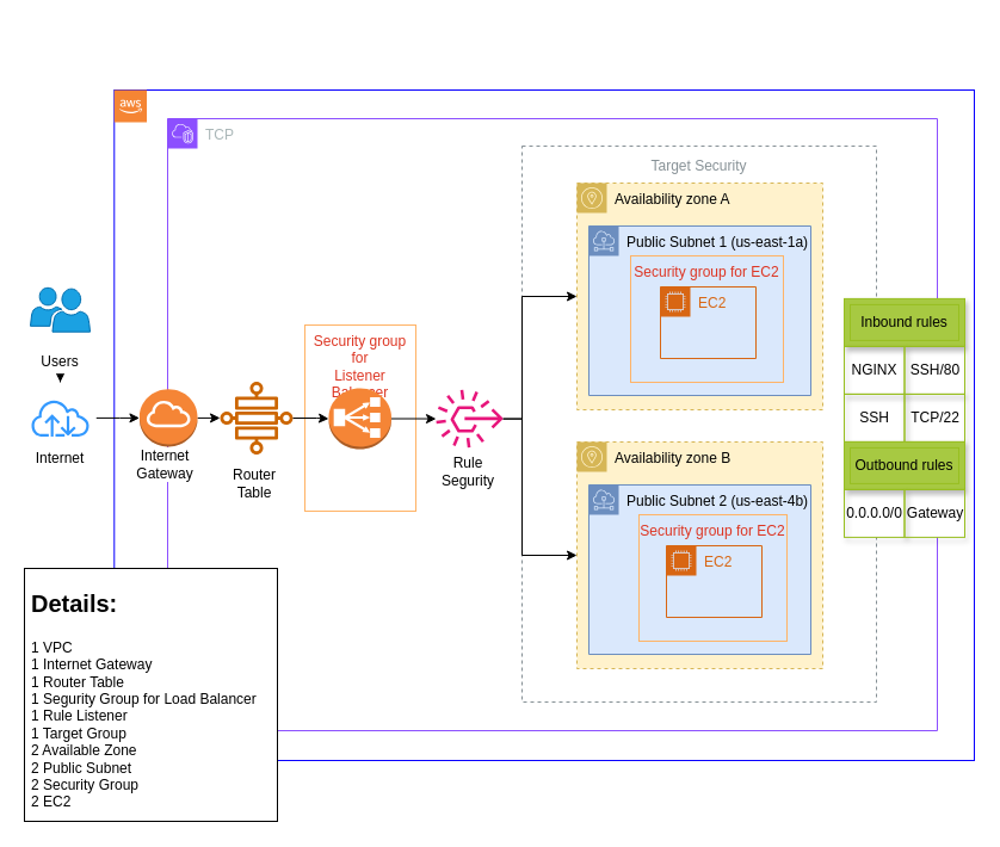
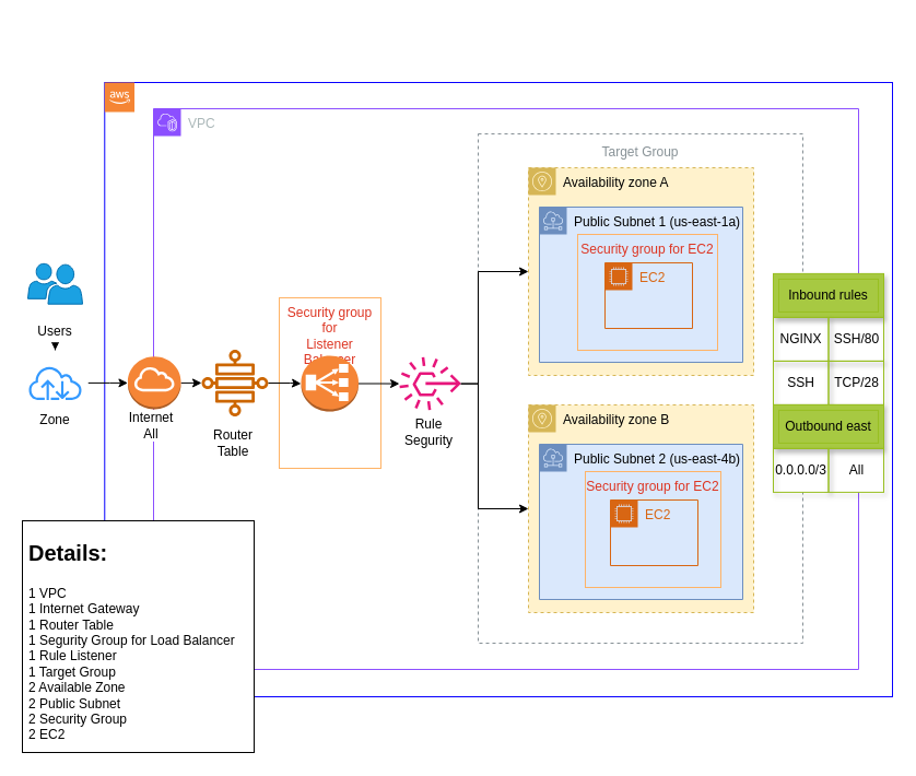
  <mxCell id="0" />
  <mxCell id="1" parent="0" />
  <mxCell id="2" value="" style="group" parent="1" vertex="1" connectable="0"><mxGeometry x="20" y="20" width="796" height="668" as="geometry" /></mxCell>
  <mxCell id="3" value="" style="rounded=1;arcSize=0;fillColor=none;gradientColor=none;strokeWidth=1;container=0;strokeColor=#0800FF;" parent="2" vertex="1"><mxGeometry x="75.28" y="55" width="720.72" height="562" as="geometry" /></mxCell>
- <mxCell id="4" value="Target Security" style="outlineConnect=0;gradientColor=none;html=1;whiteSpace=wrap;fontSize=12;fontStyle=0;strokeColor=#879196;fillColor=none;verticalAlign=top;align=center;fontColor=#879196;dashed=1;spacingTop=3;container=0;" parent="2" vertex="1"><mxGeometry x="417" y="102" width="297" height="466" as="geometry" /></mxCell>
+ <mxCell id="4" value="Target Group" style="outlineConnect=0;gradientColor=none;html=1;whiteSpace=wrap;fontSize=12;fontStyle=0;strokeColor=#879196;fillColor=none;verticalAlign=top;align=center;fontColor=#879196;dashed=1;spacingTop=3;container=0;" parent="2" vertex="1"><mxGeometry x="417" y="102" width="297" height="466" as="geometry" /></mxCell>
  <mxCell id="5" value="Security group for&lt;br&gt;Listener Balancer" style="fillColor=none;strokeColor=#FFB366;verticalAlign=top;fontStyle=0;fontColor=#DD3522;whiteSpace=wrap;html=1;container=0;" parent="2" vertex="1"><mxGeometry x="235" y="252" width="93" height="156" as="geometry" /></mxCell>
  <mxCell id="6" style="edgeStyle=orthogonalEdgeStyle;rounded=0;orthogonalLoop=1;jettySize=auto;html=1;" parent="2" source="17" target="15" edge="1"><mxGeometry relative="1" as="geometry" /></mxCell>
  <mxCell id="7" value="" style="sketch=0;pointerEvents=1;shadow=0;dashed=0;html=1;strokeColor=#006EAF;labelPosition=center;verticalLabelPosition=bottom;verticalAlign=top;align=center;fillColor=#1ba1e2;shape=mxgraph.mscae.intune.user_group;fontFamily=Helvetica;fontSize=12;fontStyle=0;fontColor=#ffffff;container=0;" parent="2" vertex="1"><mxGeometry x="5" y="220.68" width="50" height="37" as="geometry" /></mxCell>
- <mxCell id="8" value="TCP" style="points=[[0,0],[0.25,0],[0.5,0],[0.75,0],[1,0],[1,0.25],[1,0.5],[1,0.75],[1,1],[0.75,1],[0.5,1],[0.25,1],[0,1],[0,0.75],[0,0.5],[0,0.25]];outlineConnect=0;gradientColor=none;html=1;whiteSpace=wrap;fontSize=12;fontStyle=0;container=0;pointerEvents=0;collapsible=0;recursiveResize=0;shape=mxgraph.aws4.group;grIcon=mxgraph.aws4.group_vpc2;strokeColor=#8C4FFF;fillColor=none;verticalAlign=top;align=left;spacingLeft=30;fontColor=#AAB7B8;dashed=0;" parent="2" vertex="1"><mxGeometry x="120" y="79" width="645" height="513" as="geometry" /></mxCell>
- <mxCell id="9" value="Internet&lt;br&gt;Gateway" style="text;html=1;align=center;verticalAlign=middle;whiteSpace=wrap;rounded=0;labelBackgroundColor=default;container=0;" parent="2" vertex="1"><mxGeometry x="88.47" y="354" width="60" height="30" as="geometry" /></mxCell>
+ <mxCell id="8" value="VPC" style="points=[[0,0],[0.25,0],[0.5,0],[0.75,0],[1,0],[1,0.25],[1,0.5],[1,0.75],[1,1],[0.75,1],[0.5,1],[0.25,1],[0,1],[0,0.75],[0,0.5],[0,0.25]];outlineConnect=0;gradientColor=none;html=1;whiteSpace=wrap;fontSize=12;fontStyle=0;container=0;pointerEvents=0;collapsible=0;recursiveResize=0;shape=mxgraph.aws4.group;grIcon=mxgraph.aws4.group_vpc2;strokeColor=#8C4FFF;fillColor=none;verticalAlign=top;align=left;spacingLeft=30;fontColor=#AAB7B8;dashed=0;" parent="2" vertex="1"><mxGeometry x="120" y="79" width="645" height="513" as="geometry" /></mxCell>
+ <mxCell id="9" value="Internet&lt;br&gt;All" style="text;html=1;align=center;verticalAlign=middle;whiteSpace=wrap;rounded=0;labelBackgroundColor=default;container=0;" parent="2" vertex="1"><mxGeometry x="88.47" y="354" width="60" height="30" as="geometry" /></mxCell>
  <mxCell id="10" value="Availability zone A" style="sketch=0;outlineConnect=0;html=1;whiteSpace=wrap;fontSize=12;fontStyle=0;shape=mxgraph.aws4.group;grIcon=mxgraph.aws4.group_availability_zone;strokeColor=#d6b656;fillColor=#fff2cc;verticalAlign=top;align=left;spacingLeft=30;dashed=1;pointerEvents=1;fontFamily=Helvetica;container=0;" parent="2" vertex="1"><mxGeometry x="463" y="133" width="206" height="190" as="geometry" /></mxCell>
  <mxCell id="11" value="Public Subnet 1 (us-east-1a)" style="sketch=0;outlineConnect=0;html=1;whiteSpace=wrap;fontSize=12;fontStyle=0;shape=mxgraph.aws4.group;grIcon=mxgraph.aws4.group_subnet;strokeColor=#6c8ebf;fillColor=#dae8fc;verticalAlign=top;align=left;spacingLeft=30;dashed=0;container=0;" parent="2" vertex="1"><mxGeometry x="473" y="169" width="186" height="142" as="geometry" /></mxCell>
  <mxCell id="12" value="EC2" style="points=[[0,0],[0.25,0],[0.5,0],[0.75,0],[1,0],[1,0.25],[1,0.5],[1,0.75],[1,1],[0.75,1],[0.5,1],[0.25,1],[0,1],[0,0.75],[0,0.5],[0,0.25]];outlineConnect=0;gradientColor=none;html=1;whiteSpace=wrap;fontSize=12;fontStyle=0;container=0;pointerEvents=0;collapsible=0;recursiveResize=0;shape=mxgraph.aws4.group;grIcon=mxgraph.aws4.group_ec2_instance_contents;strokeColor=#D86613;fillColor=none;verticalAlign=top;align=left;spacingLeft=30;fontColor=#D86613;dashed=0;shadow=0;fillStyle=solid;fontFamily=Helvetica;labelBorderColor=none;labelBackgroundColor=none;resizable=1;textDirection=ltr;" parent="2" vertex="1"><mxGeometry x="533.01" y="220" width="80" height="60" as="geometry" /></mxCell>
  <mxCell id="13" style="edgeStyle=orthogonalEdgeStyle;rounded=0;orthogonalLoop=1;jettySize=auto;html=1;exitX=1;exitY=0.5;exitDx=0;exitDy=0;exitPerimeter=0;entryX=0;entryY=0.5;entryDx=0;entryDy=0;entryPerimeter=0;" parent="2" source="18" edge="1"><mxGeometry relative="1" as="geometry"><mxPoint x="164" y="329.5" as="targetPoint" /></mxGeometry></mxCell>
  <mxCell id="14" style="edgeStyle=orthogonalEdgeStyle;rounded=0;orthogonalLoop=1;jettySize=auto;html=1;" parent="2" source="15" target="18" edge="1"><mxGeometry relative="1" as="geometry" /></mxCell>
  <mxCell id="15" value="" style="sketch=0;outlineConnect=0;fontColor=#3333FF;gradientColor=none;strokeColor=#3399FF;fillColor=#ffffff;dashed=0;verticalLabelPosition=bottom;verticalAlign=top;align=center;html=1;fontSize=12;fontStyle=0;aspect=fixed;shape=mxgraph.aws4.resourceIcon;resIcon=mxgraph.aws4.internet;labelBackgroundColor=none;container=0;" parent="2" vertex="1"><mxGeometry y="299.91" width="60" height="60" as="geometry" /></mxCell>
- <mxCell id="16" value="Internet" style="text;html=1;align=center;verticalAlign=middle;whiteSpace=wrap;rounded=0;labelBackgroundColor=default;container=0;" parent="2" vertex="1"><mxGeometry y="349" width="60" height="30" as="geometry" /></mxCell>
+ <mxCell id="16" value="Zone" style="text;html=1;align=center;verticalAlign=middle;whiteSpace=wrap;rounded=0;labelBackgroundColor=default;container=0;" parent="2" vertex="1"><mxGeometry y="349" width="60" height="30" as="geometry" /></mxCell>
  <mxCell id="17" value="Users" style="text;html=1;align=center;verticalAlign=middle;whiteSpace=wrap;rounded=0;fontFamily=Helvetica;fontSize=12;fontStyle=0;fillColor=default;labelBackgroundColor=default;container=0;" parent="2" vertex="1"><mxGeometry x="5" y="272.68" width="50" height="20" as="geometry" /></mxCell>
  <mxCell id="18" value="" style="outlineConnect=0;dashed=0;verticalLabelPosition=bottom;verticalAlign=top;align=center;html=1;shape=mxgraph.aws3.internet_gateway;fillColor=#F58536;gradientColor=none;container=0;" parent="2" vertex="1"><mxGeometry x="96.46" y="305.82" width="48.54" height="48.18" as="geometry" /></mxCell>
  <mxCell id="19" value="Router&lt;br&gt;Table" style="text;html=1;align=center;verticalAlign=middle;whiteSpace=wrap;rounded=0;labelBackgroundColor=default;container=0;" parent="2" vertex="1"><mxGeometry x="163" y="372.38" width="60" height="25.23" as="geometry" /></mxCell>
  <mxCell id="20" value="" style="sketch=0;outlineConnect=0;fontColor=#232F3E;gradientColor=none;fillColor=#CC6600;strokeColor=none;dashed=0;verticalLabelPosition=bottom;verticalAlign=top;align=center;html=1;fontSize=12;fontStyle=0;aspect=fixed;pointerEvents=1;shape=mxgraph.aws4.cloud_wan_transit_gateway_route_table_attachment;container=0;" parent="2" vertex="1"><mxGeometry x="164" y="299.5" width="61" height="61" as="geometry" /></mxCell>
  <mxCell id="21" value="Security group for EC2" style="fillColor=none;strokeColor=#FFB366;verticalAlign=top;fontStyle=0;fontColor=#DD3522;whiteSpace=wrap;html=1;container=0;" parent="2" vertex="1"><mxGeometry x="508" y="194" width="128" height="106" as="geometry" /></mxCell>
  <mxCell id="22" value="" style="group;fillColor=default;container=0;" parent="2" vertex="1" connectable="0"><mxGeometry x="687" y="229.91" width="101" height="200" as="geometry" /></mxCell>
  <mxCell id="23" value="Availability zone B" style="sketch=0;outlineConnect=0;html=1;whiteSpace=wrap;fontSize=12;fontStyle=0;shape=mxgraph.aws4.group;grIcon=mxgraph.aws4.group_availability_zone;strokeColor=#d6b656;fillColor=#fff2cc;verticalAlign=top;align=left;spacingLeft=30;dashed=1;pointerEvents=1;fontFamily=Helvetica;container=0;" parent="2" vertex="1"><mxGeometry x="463" y="350" width="206" height="190" as="geometry" /></mxCell>
  <mxCell id="24" value="Public Subnet 2 (us-east-4b)" style="sketch=0;outlineConnect=0;html=1;whiteSpace=wrap;fontSize=12;fontStyle=0;shape=mxgraph.aws4.group;grIcon=mxgraph.aws4.group_subnet;strokeColor=#6c8ebf;fillColor=#dae8fc;verticalAlign=top;align=left;spacingLeft=30;dashed=0;container=0;" parent="2" vertex="1"><mxGeometry x="473" y="386" width="186" height="142" as="geometry" /></mxCell>
  <mxCell id="25" value="EC2" style="points=[[0,0],[0.25,0],[0.5,0],[0.75,0],[1,0],[1,0.25],[1,0.5],[1,0.75],[1,1],[0.75,1],[0.5,1],[0.25,1],[0,1],[0,0.75],[0,0.5],[0,0.25]];outlineConnect=0;gradientColor=none;html=1;whiteSpace=wrap;fontSize=12;fontStyle=0;container=0;pointerEvents=0;collapsible=0;recursiveResize=0;shape=mxgraph.aws4.group;grIcon=mxgraph.aws4.group_ec2_instance_contents;strokeColor=#D86613;fillColor=none;verticalAlign=top;align=left;spacingLeft=30;fontColor=#D86613;dashed=0;shadow=0;fillStyle=solid;fontFamily=Helvetica;labelBorderColor=none;labelBackgroundColor=none;resizable=1;textDirection=ltr;" parent="2" vertex="1"><mxGeometry x="538.01" y="437" width="80" height="60" as="geometry" /></mxCell>
  <mxCell id="26" value="Security group for EC2" style="fillColor=none;strokeColor=#FFB366;verticalAlign=top;fontStyle=0;fontColor=#DD3522;whiteSpace=wrap;html=1;container=0;" parent="2" vertex="1"><mxGeometry x="515" y="411" width="124" height="106" as="geometry" /></mxCell>
  <mxCell id="27" style="edgeStyle=orthogonalEdgeStyle;rounded=0;orthogonalLoop=1;jettySize=auto;html=1;" parent="2" source="28" target="32" edge="1"><mxGeometry relative="1" as="geometry" /></mxCell>
  <mxCell id="28" value="" style="outlineConnect=0;dashed=0;verticalLabelPosition=bottom;verticalAlign=top;align=center;html=1;shape=mxgraph.aws3.classic_load_balancer;fillColor=#F58536;gradientColor=none;container=0;" parent="2" vertex="1"><mxGeometry x="255" y="305" width="52.5" height="51" as="geometry" /></mxCell>
  <mxCell id="29" style="edgeStyle=orthogonalEdgeStyle;rounded=0;orthogonalLoop=1;jettySize=auto;html=1;entryX=0;entryY=0.5;entryDx=0;entryDy=0;entryPerimeter=0;" parent="2" source="20" target="28" edge="1"><mxGeometry relative="1" as="geometry" /></mxCell>
  <mxCell id="30" style="edgeStyle=orthogonalEdgeStyle;rounded=0;orthogonalLoop=1;jettySize=auto;html=1;" parent="2" source="32" target="10" edge="1"><mxGeometry relative="1" as="geometry"><Array as="points"><mxPoint x="417" y="331" /><mxPoint x="417" y="228" /></Array></mxGeometry></mxCell>
  <mxCell id="31" style="edgeStyle=orthogonalEdgeStyle;rounded=0;orthogonalLoop=1;jettySize=auto;html=1;" parent="2" source="32" target="23" edge="1"><mxGeometry relative="1" as="geometry"><Array as="points"><mxPoint x="417" y="331" /><mxPoint x="417" y="445" /></Array></mxGeometry></mxCell>
  <mxCell id="32" value="" style="sketch=0;outlineConnect=0;fontColor=#232F3E;gradientColor=none;fillColor=#E7157B;strokeColor=none;dashed=0;verticalLabelPosition=bottom;verticalAlign=top;align=center;html=1;fontSize=12;fontStyle=0;aspect=fixed;pointerEvents=1;shape=mxgraph.aws4.rule_3;container=0;" parent="2" vertex="1"><mxGeometry x="345" y="306.09" width="56" height="48.82" as="geometry" /></mxCell>
  <mxCell id="33" value="Rule&lt;br&gt;Segurity" style="text;html=1;align=center;verticalAlign=middle;whiteSpace=wrap;rounded=0;labelBackgroundColor=default;container=0;" parent="2" vertex="1"><mxGeometry x="328" y="362.38" width="88" height="25.23" as="geometry" /></mxCell>
  <mxCell id="34" value="" style="outlineConnect=0;dashed=0;verticalLabelPosition=bottom;verticalAlign=top;align=center;html=1;shape=mxgraph.aws3.cloud_2;fillColor=#F58534;gradientColor=none;container=0;" parent="2" vertex="1"><mxGeometry x="75.28" y="55" width="27.26" height="27" as="geometry" /></mxCell>
  <mxCell id="35" value="Inbound rules" style="shape=ext;margin=3;double=1;whiteSpace=wrap;html=1;align=center;rounded=0;shadow=1;strokeColor=#98bf21;verticalAlign=middle;fontFamily=Helvetica;fontSize=12;fontColor=default;fillColor=#A7C942;container=0;" parent="2" vertex="1"><mxGeometry x="687" y="229.91" width="101" height="40" as="geometry" /></mxCell>
  <mxCell id="36" value="NGINX" style="whiteSpace=wrap;html=1;align=center;rounded=0;shadow=1;strokeColor=#98bf21;verticalAlign=middle;fontFamily=Helvetica;fontSize=12;fontColor=default;fillColor=none;container=0;" parent="2" vertex="1"><mxGeometry x="687" y="269.91" width="50.5" height="40" as="geometry" /></mxCell>
  <mxCell id="37" value="SSH/80" style="whiteSpace=wrap;html=1;align=center;rounded=0;shadow=1;strokeColor=#98bf21;verticalAlign=middle;fontFamily=Helvetica;fontSize=12;fontColor=default;fillColor=none;container=0;" parent="2" vertex="1"><mxGeometry x="737.5" y="269.91" width="50.5" height="40" as="geometry" /></mxCell>
  <mxCell id="38" value="SSH" style="whiteSpace=wrap;html=1;align=center;rounded=0;shadow=1;strokeColor=#98bf21;verticalAlign=middle;fontFamily=Helvetica;fontSize=12;fontColor=default;fillColor=none;container=0;" parent="2" vertex="1"><mxGeometry x="687" y="309.91" width="50.5" height="40" as="geometry" /></mxCell>
- <mxCell id="39" value="TCP/22" style="whiteSpace=wrap;html=1;align=center;rounded=0;shadow=1;strokeColor=#98bf21;verticalAlign=middle;fontFamily=Helvetica;fontSize=12;fontColor=default;fillColor=none;container=0;" parent="2" vertex="1"><mxGeometry x="737.5" y="309.91" width="50.5" height="40" as="geometry" /></mxCell>
- <mxCell id="40" value="Outbound rules" style="shape=ext;margin=3;double=1;whiteSpace=wrap;html=1;align=center;rounded=0;shadow=1;strokeColor=#98bf21;verticalAlign=middle;fontFamily=Helvetica;fontSize=12;fontColor=default;fillColor=#A7C942;container=0;" parent="2" vertex="1"><mxGeometry x="687" y="349.91" width="101" height="40" as="geometry" /></mxCell>
- <mxCell id="41" value="0.0.0.0/0" style="whiteSpace=wrap;html=1;align=center;rounded=0;shadow=1;strokeColor=#98bf21;verticalAlign=middle;fontFamily=Helvetica;fontSize=12;fontColor=default;fillColor=none;container=0;" parent="2" vertex="1"><mxGeometry x="687" y="389.91" width="50.5" height="40" as="geometry" /></mxCell>
- <mxCell id="42" value="Gateway" style="whiteSpace=wrap;html=1;align=center;rounded=0;shadow=1;strokeColor=#98bf21;verticalAlign=middle;fontFamily=Helvetica;fontSize=12;fontColor=default;fillColor=none;container=0;" parent="2" vertex="1"><mxGeometry x="737.5" y="389.91" width="50.5" height="40" as="geometry" /></mxCell>
+ <mxCell id="39" value="TCP/28" style="whiteSpace=wrap;html=1;align=center;rounded=0;shadow=1;strokeColor=#98bf21;verticalAlign=middle;fontFamily=Helvetica;fontSize=12;fontColor=default;fillColor=none;container=0;" parent="2" vertex="1"><mxGeometry x="737.5" y="309.91" width="50.5" height="40" as="geometry" /></mxCell>
+ <mxCell id="40" value="Outbound east" style="shape=ext;margin=3;double=1;whiteSpace=wrap;html=1;align=center;rounded=0;shadow=1;strokeColor=#98bf21;verticalAlign=middle;fontFamily=Helvetica;fontSize=12;fontColor=default;fillColor=#A7C942;container=0;" parent="2" vertex="1"><mxGeometry x="687" y="349.91" width="101" height="40" as="geometry" /></mxCell>
+ <mxCell id="41" value="0.0.0.0/3" style="whiteSpace=wrap;html=1;align=center;rounded=0;shadow=1;strokeColor=#98bf21;verticalAlign=middle;fontFamily=Helvetica;fontSize=12;fontColor=default;fillColor=none;container=0;" parent="2" vertex="1"><mxGeometry x="687" y="389.91" width="50.5" height="40" as="geometry" /></mxCell>
+ <mxCell id="42" value="All" style="whiteSpace=wrap;html=1;align=center;rounded=0;shadow=1;strokeColor=#98bf21;verticalAlign=middle;fontFamily=Helvetica;fontSize=12;fontColor=default;fillColor=none;container=0;" parent="2" vertex="1"><mxGeometry x="737.5" y="389.91" width="50.5" height="40" as="geometry" /></mxCell>
  <mxCell id="43" value="" style="whiteSpace=wrap;html=1;aspect=fixed;container=0;" vertex="1" parent="2"><mxGeometry y="456" width="212" height="212" as="geometry" /></mxCell>
  <mxCell id="44" value="&lt;h1 style=&quot;margin-top: 0px;&quot;&gt;&lt;font style=&quot;font-size: 20px;&quot;&gt;Details:&lt;/font&gt;&lt;/h1&gt;&lt;p&gt;1 VPC&lt;br&gt;1 Internet Gateway&lt;br&gt;1 Router Table&lt;br&gt;1 Segurity Group for Load Balancer&lt;br&gt;1 Rule Listener&lt;br&gt;1 Target Group&lt;br&gt;&lt;span style=&quot;background-color: transparent; color: light-dark(rgb(0, 0, 0), rgb(255, 255, 255));&quot;&gt;2 Available Zone&lt;br&gt;&lt;/span&gt;&lt;span style=&quot;background-color: transparent; color: light-dark(rgb(0, 0, 0), rgb(255, 255, 255));&quot;&gt;2 Public Subnet&lt;br&gt;&lt;/span&gt;&lt;span style=&quot;background-color: transparent; color: light-dark(rgb(0, 0, 0), rgb(255, 255, 255));&quot;&gt;2 Security Group&lt;br&gt;&lt;/span&gt;&lt;span style=&quot;background-color: transparent; color: light-dark(rgb(0, 0, 0), rgb(255, 255, 255));&quot;&gt;2 EC2&lt;/span&gt;&lt;/p&gt;" style="text;html=1;whiteSpace=wrap;overflow=hidden;rounded=0;container=0;" vertex="1" parent="2"><mxGeometry x="4" y="464" width="197" height="199" as="geometry" /></mxCell>
